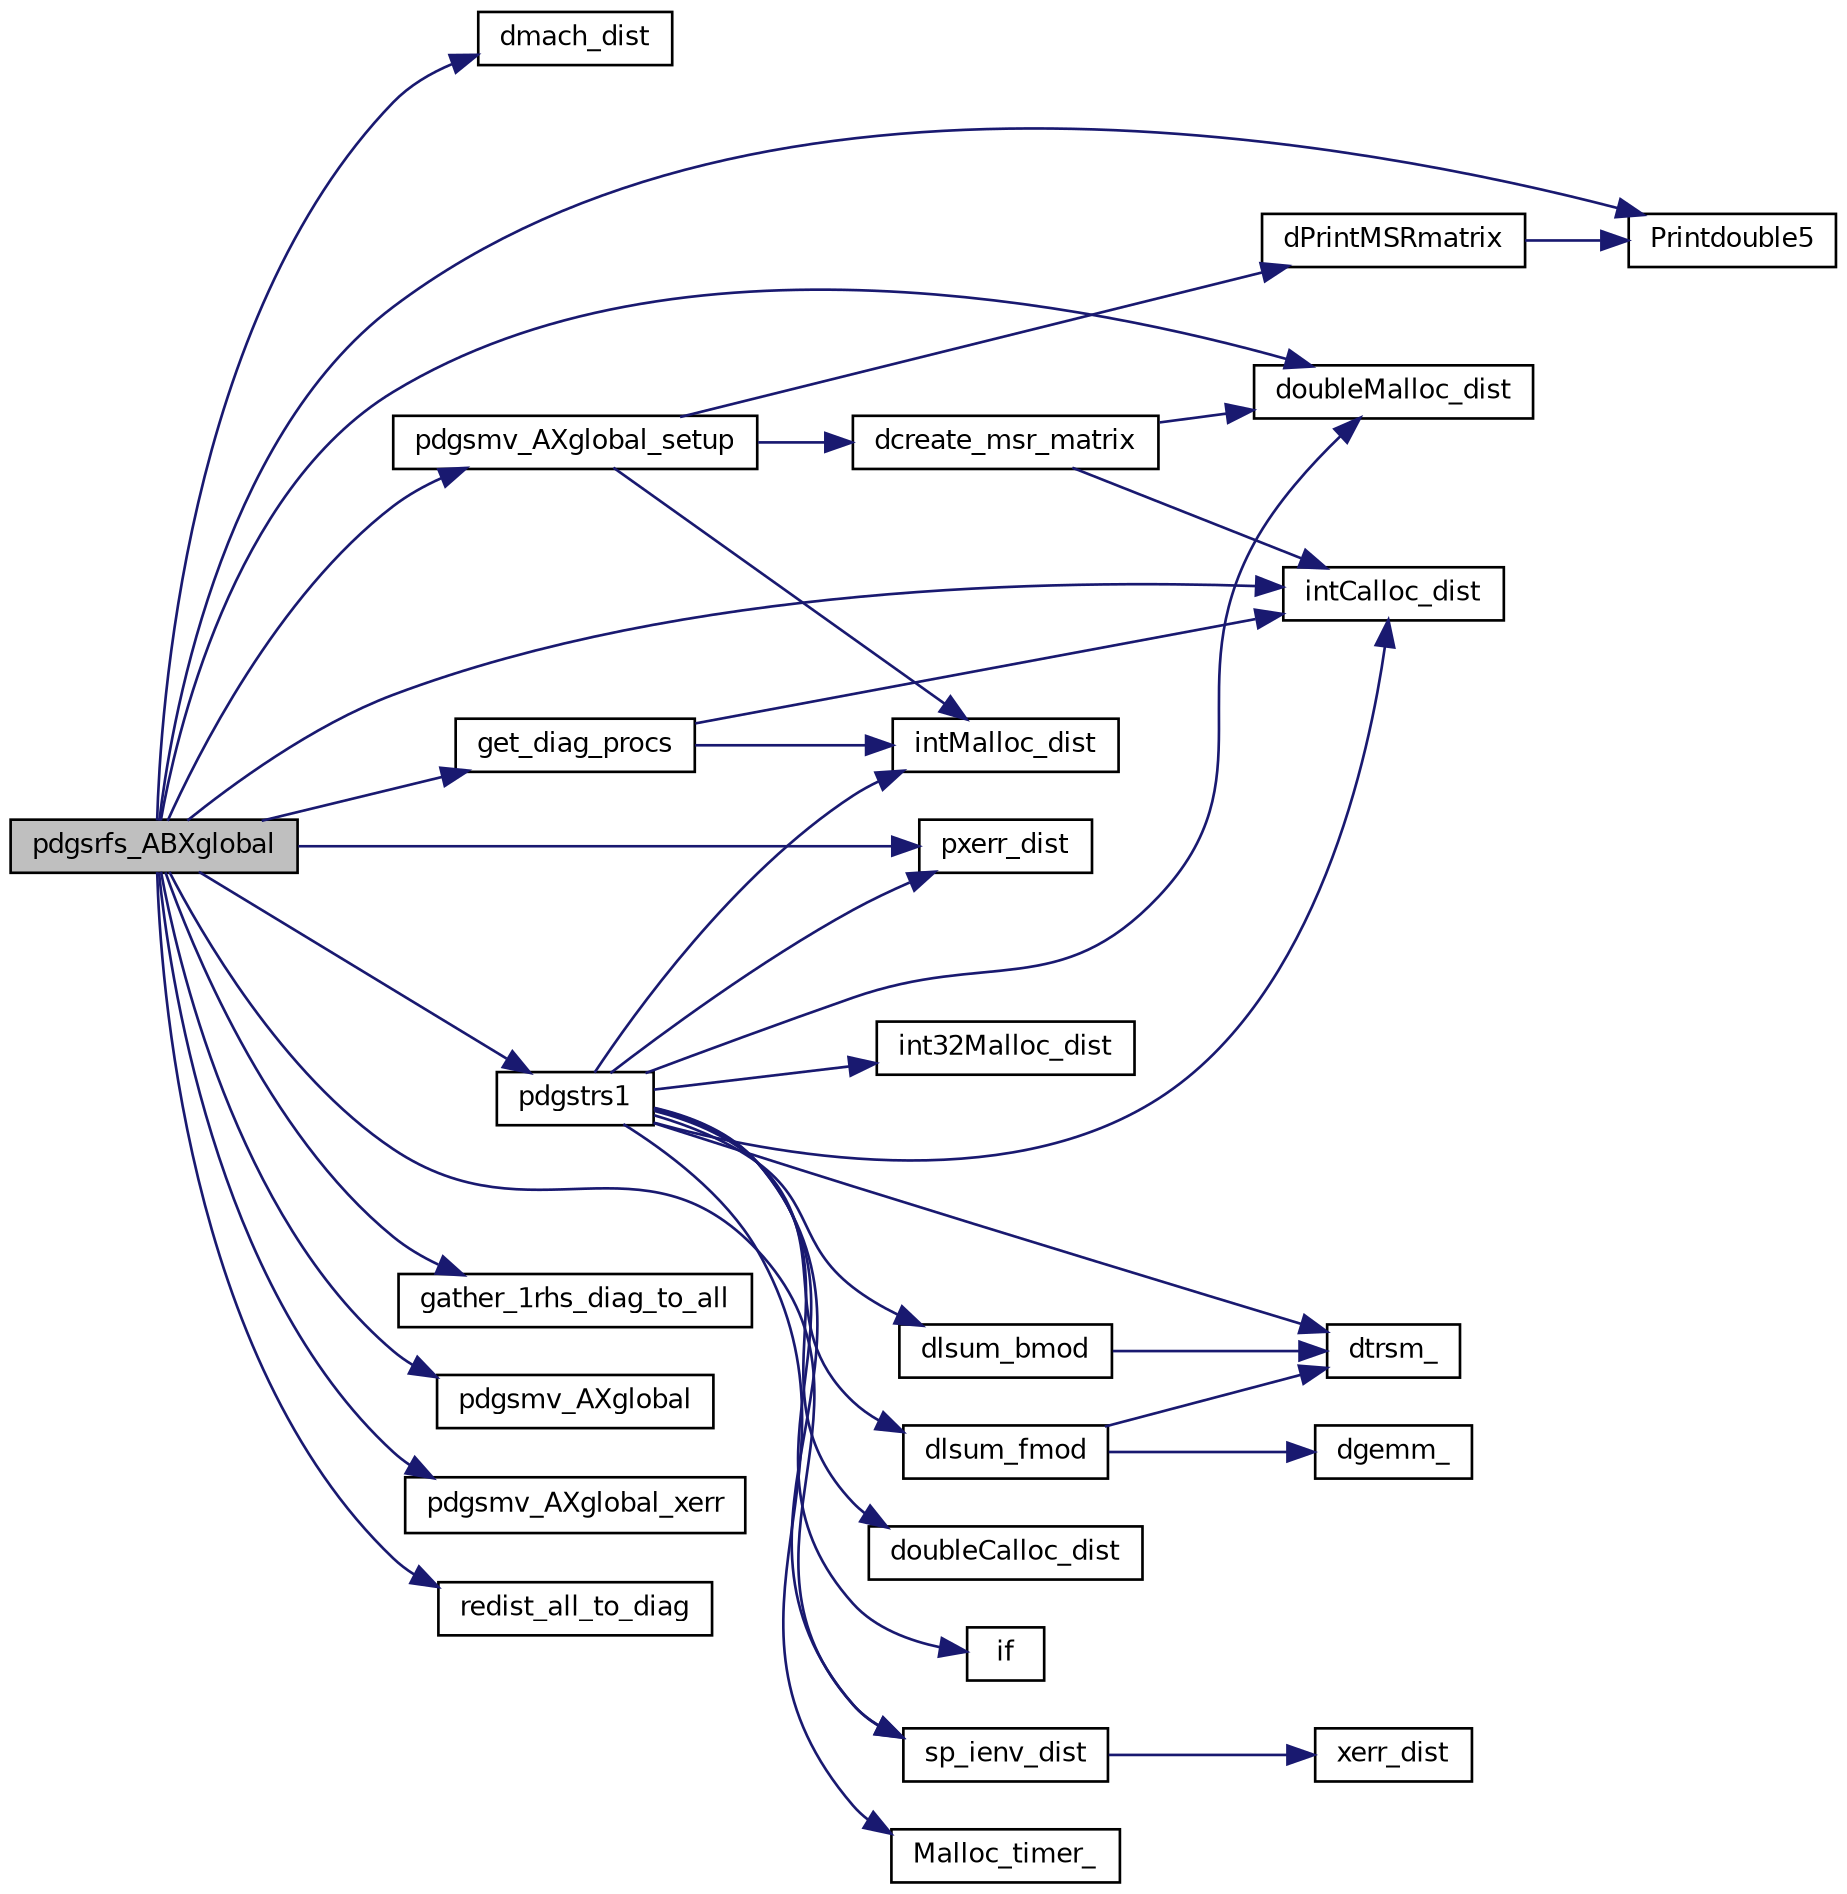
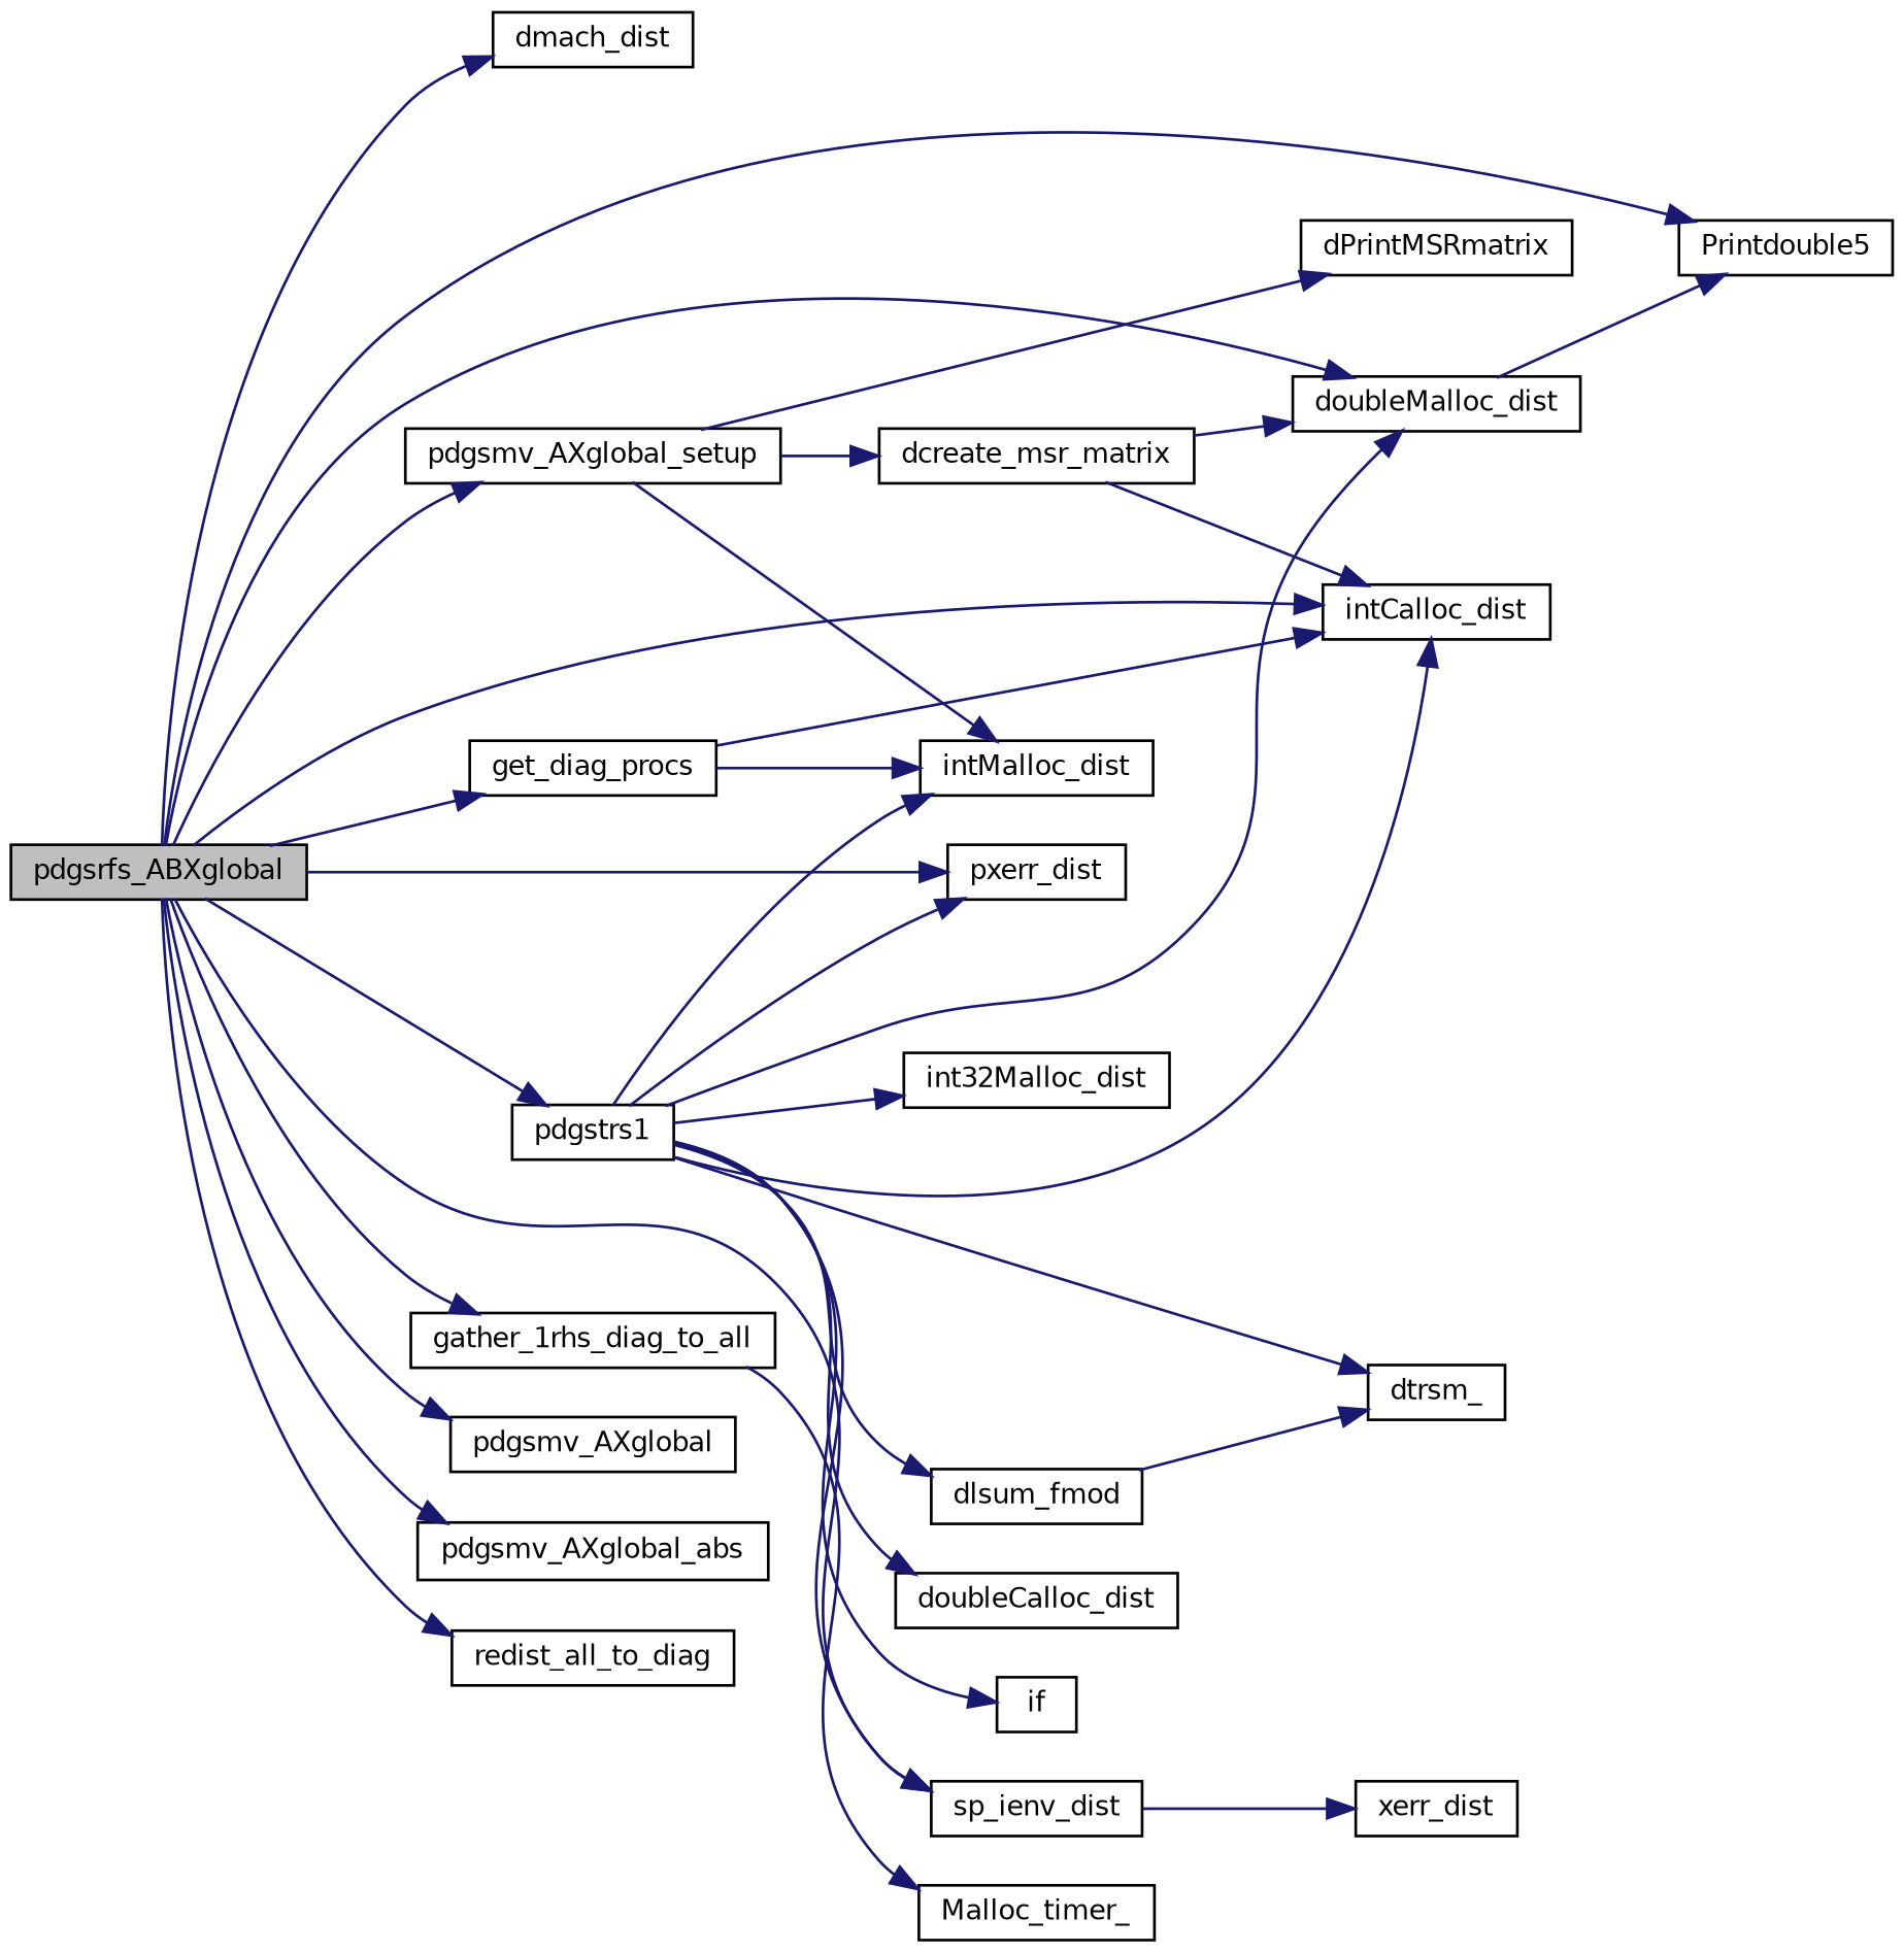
  digraph {
    rankdir=LR
    node [color=black fillcolor=white fontname=Helvetica fontsize=10 shape=record style=filled]
    edge [color=midnightblue fontname=Helvetica fontsize=10 labelfontname=Helvetica labelfontsize=10 style=solid]
    n1 [fillcolor=grey75 fontcolor=black height=0.2 label=pdgsrfs_ABXglobal width=0.4]
    n2 [height=0.2 label=dmach_dist width=0.4]
    n3 [height=0.2 label=doubleMalloc_dist width=0.4]
    n4 [height=0.2 label=gather_1rhs_diag_to_all width=0.4]
    n5 [height=0.2 label=get_diag_procs width=0.4]
    n6 [height=0.2 label=intCalloc_dist width=0.4]
    n7 [height=0.2 label=pdgsmv_AXglobal width=0.4]
-   n8 [height=0.2 label=pdgsmv_AXglobal_xerr width=0.4]
+   n8 [height=0.2 label=pdgsmv_AXglobal_abs width=0.4]
    n9 [height=0.2 label=pdgsmv_AXglobal_setup width=0.4]
    n10 [height=0.2 label=Printdouble5 width=0.4]
    n11 [height=0.2 label=pdgstrs1 width=0.4]
    n12 [height=0.2 label=pxerr_dist width=0.4]
    n13 [height=0.2 label=sp_ienv_dist width=0.4]
    n14 [height=0.2 label=redist_all_to_diag width=0.4]
    n15 [height=0.2 label=intMalloc_dist width=0.4]
    n16 [height=0.2 label=dcreate_msr_matrix width=0.4]
    n17 [height=0.2 label=dPrintMSRmatrix width=0.4]
-   n18 [height=0.2 label=dlsum_bmod width=0.4]
    n19 [height=0.2 label=dtrsm_ width=0.4]
    n20 [height=0.2 label=dlsum_fmod width=0.4]
    n21 [height=0.2 label=doubleCalloc_dist width=0.4]
    n22 [height=0.2 label=if width=0.4]
    n23 [height=0.2 label=int32Malloc_dist width=0.4]
    n24 [height=0.2 label=Malloc_timer_ width=0.4]
    n25 [height=0.2 label=xerr_dist width=0.4]
-   n26 [height=0.2 label=dgemm_ width=0.4]
    n1 -> n2
    n1 -> n3
    n1 -> n4
    n1 -> n5
    n1 -> n6
    n1 -> n7
    n1 -> n8
    n1 -> n9
    n1 -> n10
    n1 -> n11
    n1 -> n12
    n1 -> n13
    n1 -> n14
    n5 -> n6
    n5 -> n15
    n9 -> n15
    n9 -> n16
    n9 -> n17
    n11 -> n3
    n11 -> n6
    n11 -> n12
    n11 -> n13
    n11 -> n15
-   n11 -> n18
    n11 -> n19
    n11 -> n20
    n11 -> n21
    n11 -> n22
    n11 -> n23
-   n11 -> n24
+   n4 -> n24
    n13 -> n25
    n16 -> n3
    n16 -> n6
-   n17 -> n10
-   n18 -> n19
+   n3 -> n10
    n20 -> n19
-   n20 -> n26
  }
